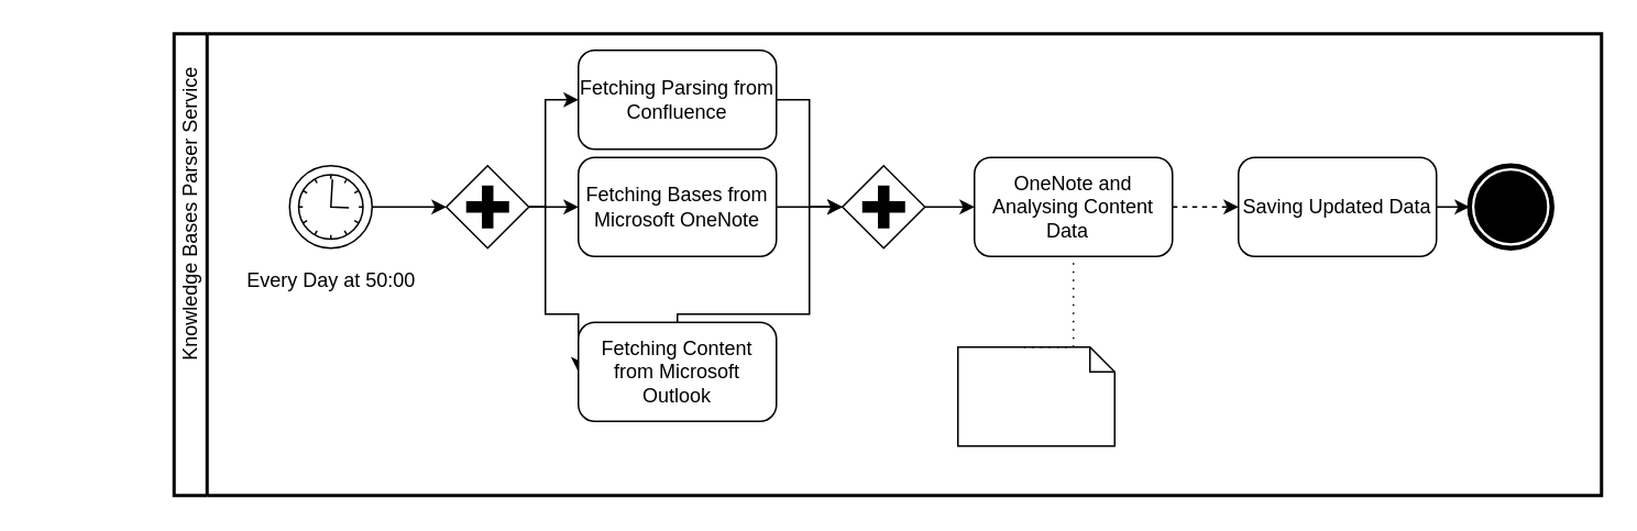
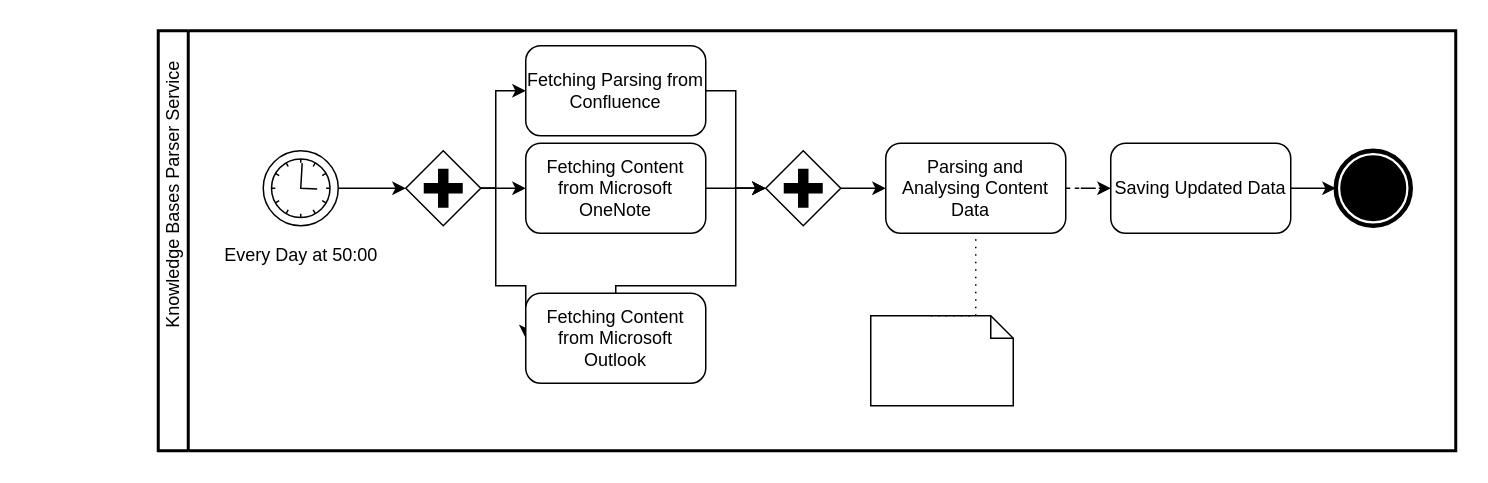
  <mxCell id="0" />
  <mxCell id="1" parent="0" />
  <mxCell id="2" value="" style="swimlane;html=1;startSize=20;fontStyle=0;collapsible=0;horizontal=0;swimlaneLine=1;swimlaneFillColor=#ffffff;strokeWidth=2;" vertex="1" parent="1"><mxGeometry x="105" y="20" width="865" height="280" as="geometry" /></mxCell>
  <mxCell id="3" value="Knowledge Bases Parser Service" style="text;html=1;align=center;verticalAlign=middle;resizable=0;points=[];autosize=1;strokeColor=none;fillColor=none;rotation=-90;" vertex="1" parent="2"><mxGeometry x="-85" y="100" width="190" height="20" as="geometry" /></mxCell>
  <mxCell id="4" style="edgeStyle=orthogonalEdgeStyle;rounded=0;orthogonalLoop=1;jettySize=auto;html=1;" edge="1" parent="2" source="5" target="10"><mxGeometry relative="1" as="geometry" /></mxCell>
  <mxCell id="5" value="" style="points=[[0.145,0.145,0],[0.5,0,0],[0.855,0.145,0],[1,0.5,0],[0.855,0.855,0],[0.5,1,0],[0.145,0.855,0],[0,0.5,0]];shape=mxgraph.bpmn.event;html=1;verticalLabelPosition=bottom;labelBackgroundColor=#ffffff;verticalAlign=top;align=center;perimeter=ellipsePerimeter;outlineConnect=0;aspect=fixed;outline=standard;symbol=timer;" vertex="1" parent="2"><mxGeometry x="70" y="80" width="50" height="50" as="geometry" /></mxCell>
  <mxCell id="6" value="Every Day at 50:00" style="text;html=1;align=center;verticalAlign=middle;resizable=0;points=[];autosize=1;strokeColor=none;fillColor=none;" vertex="1" parent="2"><mxGeometry x="35" y="140" width="120" height="20" as="geometry" /></mxCell>
  <mxCell id="7" style="edgeStyle=orthogonalEdgeStyle;rounded=0;orthogonalLoop=1;jettySize=auto;html=1;entryX=0;entryY=0.5;entryDx=0;entryDy=0;entryPerimeter=0;" edge="1" parent="2" source="10" target="14"><mxGeometry relative="1" as="geometry"><Array as="points"><mxPoint x="225" y="105" /><mxPoint x="225" y="40" /></Array></mxGeometry></mxCell>
  <mxCell id="8" style="edgeStyle=orthogonalEdgeStyle;rounded=0;orthogonalLoop=1;jettySize=auto;html=1;" edge="1" parent="2" source="10" target="16"><mxGeometry relative="1" as="geometry" /></mxCell>
  <mxCell id="9" style="edgeStyle=orthogonalEdgeStyle;rounded=0;orthogonalLoop=1;jettySize=auto;html=1;entryX=0;entryY=0.5;entryDx=0;entryDy=0;entryPerimeter=0;" edge="1" parent="2" source="10" target="18"><mxGeometry relative="1" as="geometry"><Array as="points"><mxPoint x="225" y="105" /><mxPoint x="225" y="170" /></Array></mxGeometry></mxCell>
  <mxCell id="10" value="" style="points=[[0.25,0.25,0],[0.5,0,0],[0.75,0.25,0],[1,0.5,0],[0.75,0.75,0],[0.5,1,0],[0.25,0.75,0],[0,0.5,0]];shape=mxgraph.bpmn.gateway2;html=1;verticalLabelPosition=bottom;labelBackgroundColor=#ffffff;verticalAlign=top;align=center;perimeter=rhombusPerimeter;outlineConnect=0;outline=none;symbol=none;gwType=parallel;" vertex="1" parent="2"><mxGeometry x="165" y="80" width="50" height="50" as="geometry" /></mxCell>
  <mxCell id="11" style="edgeStyle=orthogonalEdgeStyle;rounded=0;orthogonalLoop=1;jettySize=auto;html=1;" edge="1" parent="2" source="12" target="20"><mxGeometry relative="1" as="geometry" /></mxCell>
  <mxCell id="12" value="" style="points=[[0.25,0.25,0],[0.5,0,0],[0.75,0.25,0],[1,0.5,0],[0.75,0.75,0],[0.5,1,0],[0.25,0.75,0],[0,0.5,0]];shape=mxgraph.bpmn.gateway2;html=1;verticalLabelPosition=bottom;labelBackgroundColor=#ffffff;verticalAlign=top;align=center;perimeter=rhombusPerimeter;outlineConnect=0;outline=none;symbol=none;gwType=parallel;" vertex="1" parent="2"><mxGeometry x="405" y="80" width="50" height="50" as="geometry" /></mxCell>
  <mxCell id="13" style="edgeStyle=orthogonalEdgeStyle;rounded=0;orthogonalLoop=1;jettySize=auto;html=1;entryX=0;entryY=0.5;entryDx=0;entryDy=0;entryPerimeter=0;" edge="1" parent="2" source="14" target="12"><mxGeometry relative="1" as="geometry"><Array as="points"><mxPoint x="385" y="40" /><mxPoint x="385" y="105" /></Array></mxGeometry></mxCell>
  <mxCell id="14" value="Fetching Parsing from Confluence" style="points=[[0.25,0,0],[0.5,0,0],[0.75,0,0],[1,0.25,0],[1,0.5,0],[1,0.75,0],[0.75,1,0],[0.5,1,0],[0.25,1,0],[0,0.75,0],[0,0.5,0],[0,0.25,0]];shape=mxgraph.bpmn.task;whiteSpace=wrap;rectStyle=rounded;size=10;taskMarker=abstract;" vertex="1" parent="2"><mxGeometry x="245" y="10" width="120" height="60" as="geometry" /></mxCell>
  <mxCell id="15" style="edgeStyle=orthogonalEdgeStyle;rounded=0;orthogonalLoop=1;jettySize=auto;html=1;" edge="1" parent="2" source="16" target="12"><mxGeometry relative="1" as="geometry" /></mxCell>
- <mxCell id="16" value="Fetching Bases from Microsoft OneNote" style="points=[[0.25,0,0],[0.5,0,0],[0.75,0,0],[1,0.25,0],[1,0.5,0],[1,0.75,0],[0.75,1,0],[0.5,1,0],[0.25,1,0],[0,0.75,0],[0,0.5,0],[0,0.25,0]];shape=mxgraph.bpmn.task;whiteSpace=wrap;rectStyle=rounded;size=10;taskMarker=abstract;" vertex="1" parent="2"><mxGeometry x="245" y="75" width="120" height="60" as="geometry" /></mxCell>
+ <mxCell id="16" value="Fetching Content from Microsoft OneNote" style="points=[[0.25,0,0],[0.5,0,0],[0.75,0,0],[1,0.25,0],[1,0.5,0],[1,0.75,0],[0.75,1,0],[0.5,1,0],[0.25,1,0],[0,0.75,0],[0,0.5,0],[0,0.25,0]];shape=mxgraph.bpmn.task;whiteSpace=wrap;rectStyle=rounded;size=10;taskMarker=abstract;" vertex="1" parent="2"><mxGeometry x="245" y="75" width="120" height="60" as="geometry" /></mxCell>
  <mxCell id="17" style="edgeStyle=orthogonalEdgeStyle;rounded=0;orthogonalLoop=1;jettySize=auto;html=1;entryX=0;entryY=0.5;entryDx=0;entryDy=0;entryPerimeter=0;" edge="1" parent="2" source="18" target="12"><mxGeometry relative="1" as="geometry"><Array as="points"><mxPoint x="385" y="170" /><mxPoint x="385" y="105" /></Array></mxGeometry></mxCell>
  <mxCell id="18" value="Fetching Content from Microsoft Outlook" style="points=[[0.25,0,0],[0.5,0,0],[0.75,0,0],[1,0.25,0],[1,0.5,0],[1,0.75,0],[0.75,1,0],[0.5,1,0],[0.25,1,0],[0,0.75,0],[0,0.5,0],[0,0.25,0]];shape=mxgraph.bpmn.task;whiteSpace=wrap;rectStyle=rounded;size=10;taskMarker=abstract;" vertex="1" parent="2"><mxGeometry x="245" y="175" width="120" height="60" as="geometry" /></mxCell>
  <mxCell id="19" style="edgeStyle=orthogonalEdgeStyle;rounded=0;orthogonalLoop=1;jettySize=auto;html=1;dashed=1;" edge="1" parent="2" source="20" target="22"><mxGeometry relative="1" as="geometry" /></mxCell>
- <mxCell id="20" value="OneNote and Analysing Content Data  " style="points=[[0.25,0,0],[0.5,0,0],[0.75,0,0],[1,0.25,0],[1,0.5,0],[1,0.75,0],[0.75,1,0],[0.5,1,0],[0.25,1,0],[0,0.75,0],[0,0.5,0],[0,0.25,0]];shape=mxgraph.bpmn.task;whiteSpace=wrap;rectStyle=rounded;size=10;taskMarker=abstract;" vertex="1" parent="2"><mxGeometry x="485" y="75" width="120" height="60" as="geometry" /></mxCell>
+ <mxCell id="20" value="Parsing and Analysing Content Data  " style="points=[[0.25,0,0],[0.5,0,0],[0.75,0,0],[1,0.25,0],[1,0.5,0],[1,0.75,0],[0.75,1,0],[0.5,1,0],[0.25,1,0],[0,0.75,0],[0,0.5,0],[0,0.25,0]];shape=mxgraph.bpmn.task;whiteSpace=wrap;rectStyle=rounded;size=10;taskMarker=abstract;" vertex="1" parent="2"><mxGeometry x="485" y="75" width="120" height="60" as="geometry" /></mxCell>
  <mxCell id="21" style="edgeStyle=orthogonalEdgeStyle;rounded=0;orthogonalLoop=1;jettySize=auto;html=1;entryX=0;entryY=0.5;entryDx=0;entryDy=0;entryPerimeter=0;" edge="1" parent="2" source="22" target="23"><mxGeometry relative="1" as="geometry" /></mxCell>
- <mxCell id="22" value="Saving Updated Data" style="points=[[0.25,0,0],[0.5,0,0],[0.75,0,0],[1,0.25,0],[1,0.5,0],[1,0.75,0],[0.75,1,0],[0.5,1,0],[0.25,1,0],[0,0.75,0],[0,0.5,0],[0,0.25,0]];shape=mxgraph.bpmn.task;whiteSpace=wrap;rectStyle=rounded;size=10;taskMarker=abstract;" vertex="1" parent="2"><mxGeometry x="645" y="75" width="120" height="60" as="geometry" /></mxCell>
+ <mxCell id="22" value="Saving Updated Data" style="points=[[0.25,0,0],[0.5,0,0],[0.75,0,0],[1,0.25,0],[1,0.5,0],[1,0.75,0],[0.75,1,0],[0.5,1,0],[0.25,1,0],[0,0.75,0],[0,0.5,0],[0,0.25,0]];shape=mxgraph.bpmn.task;whiteSpace=wrap;rectStyle=rounded;size=10;taskMarker=abstract;" vertex="1" parent="2"><mxGeometry x="635" y="75" width="120" height="60" as="geometry" /></mxCell>
  <mxCell id="23" value="" style="points=[[0.145,0.145,0],[0.5,0,0],[0.855,0.145,0],[1,0.5,0],[0.855,0.855,0],[0.5,1,0],[0.145,0.855,0],[0,0.5,0]];shape=mxgraph.bpmn.event;html=1;verticalLabelPosition=bottom;labelBackgroundColor=#ffffff;verticalAlign=top;align=center;perimeter=ellipsePerimeter;outlineConnect=0;aspect=fixed;outline=end;symbol=terminate;" vertex="1" parent="2"><mxGeometry x="785" y="80" width="50" height="50" as="geometry" /></mxCell>
  <mxCell id="24" value="" style="shape=mxgraph.bpmn.data;labelPosition=center;verticalLabelPosition=bottom;align=center;verticalAlign=top;whiteSpace=wrap;size=15;html=1;" vertex="1" parent="2"><mxGeometry x="475" y="190" width="95" height="60" as="geometry" /></mxCell>
  <mxCell id="25" value="" style="edgeStyle=elbowEdgeStyle;fontSize=12;html=1;endFill=0;startFill=0;endSize=6;startSize=6;dashed=1;dashPattern=1 4;endArrow=none;startArrow=none;rounded=0;entryX=0.5;entryY=1;entryDx=0;entryDy=0;entryPerimeter=0;exitX=0;exitY=0;exitDx=40;exitDy=0;exitPerimeter=0;" edge="1" parent="2" source="24" target="20"><mxGeometry width="160" relative="1" as="geometry"><mxPoint x="315" y="180" as="sourcePoint" /><mxPoint x="475" y="180" as="targetPoint" /><Array as="points"><mxPoint x="545" y="160" /></Array></mxGeometry></mxCell>
